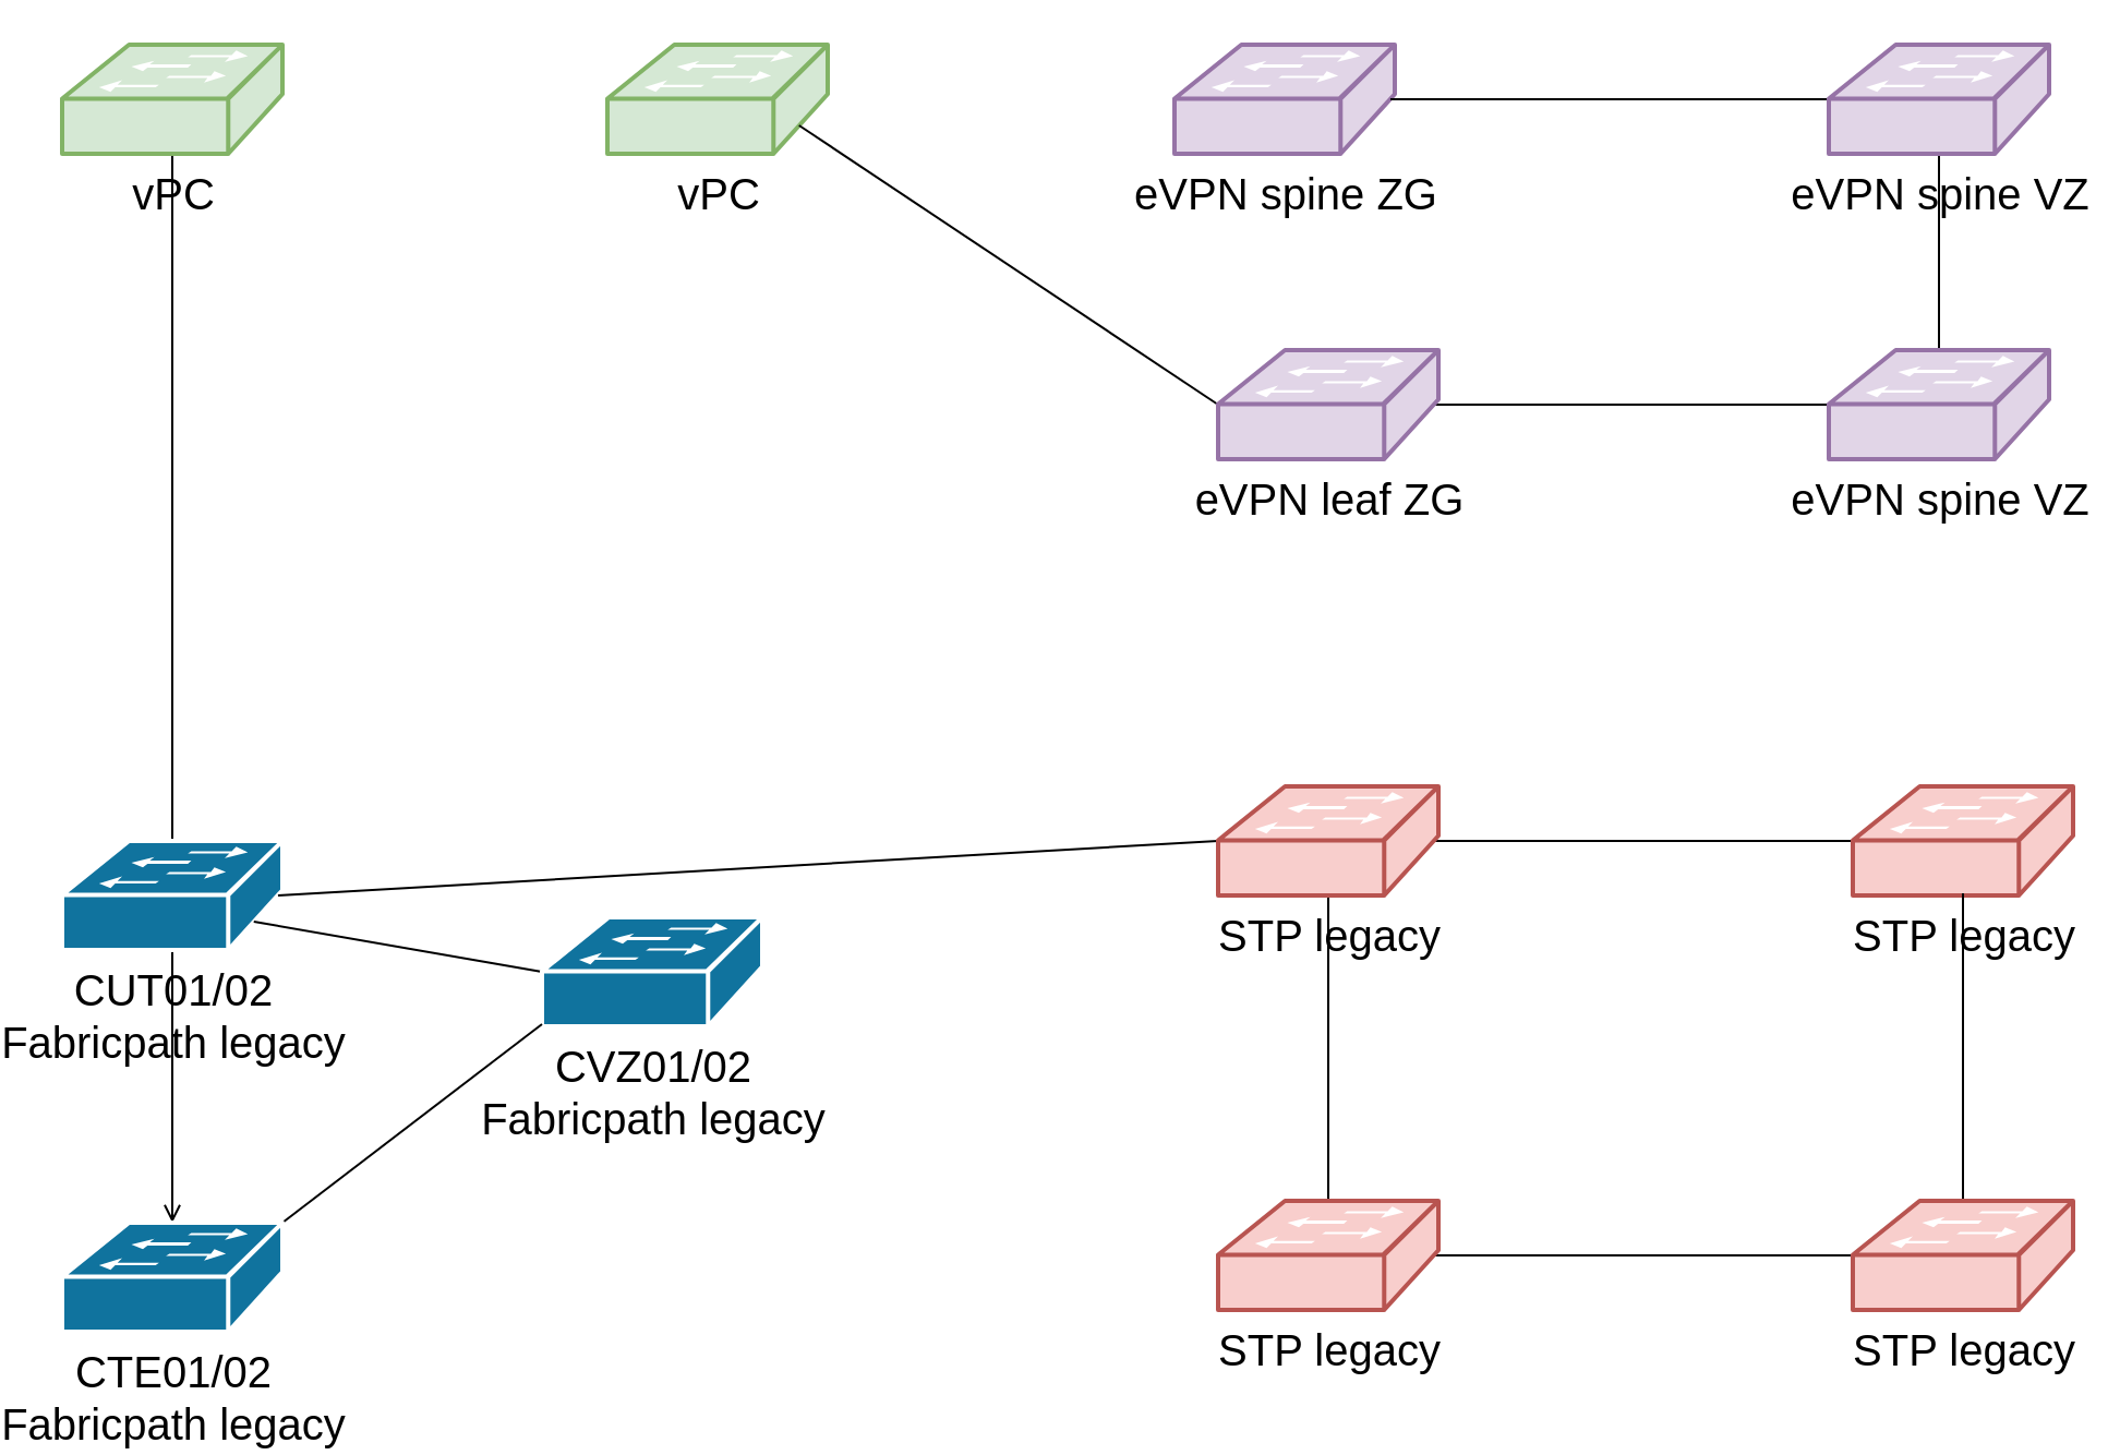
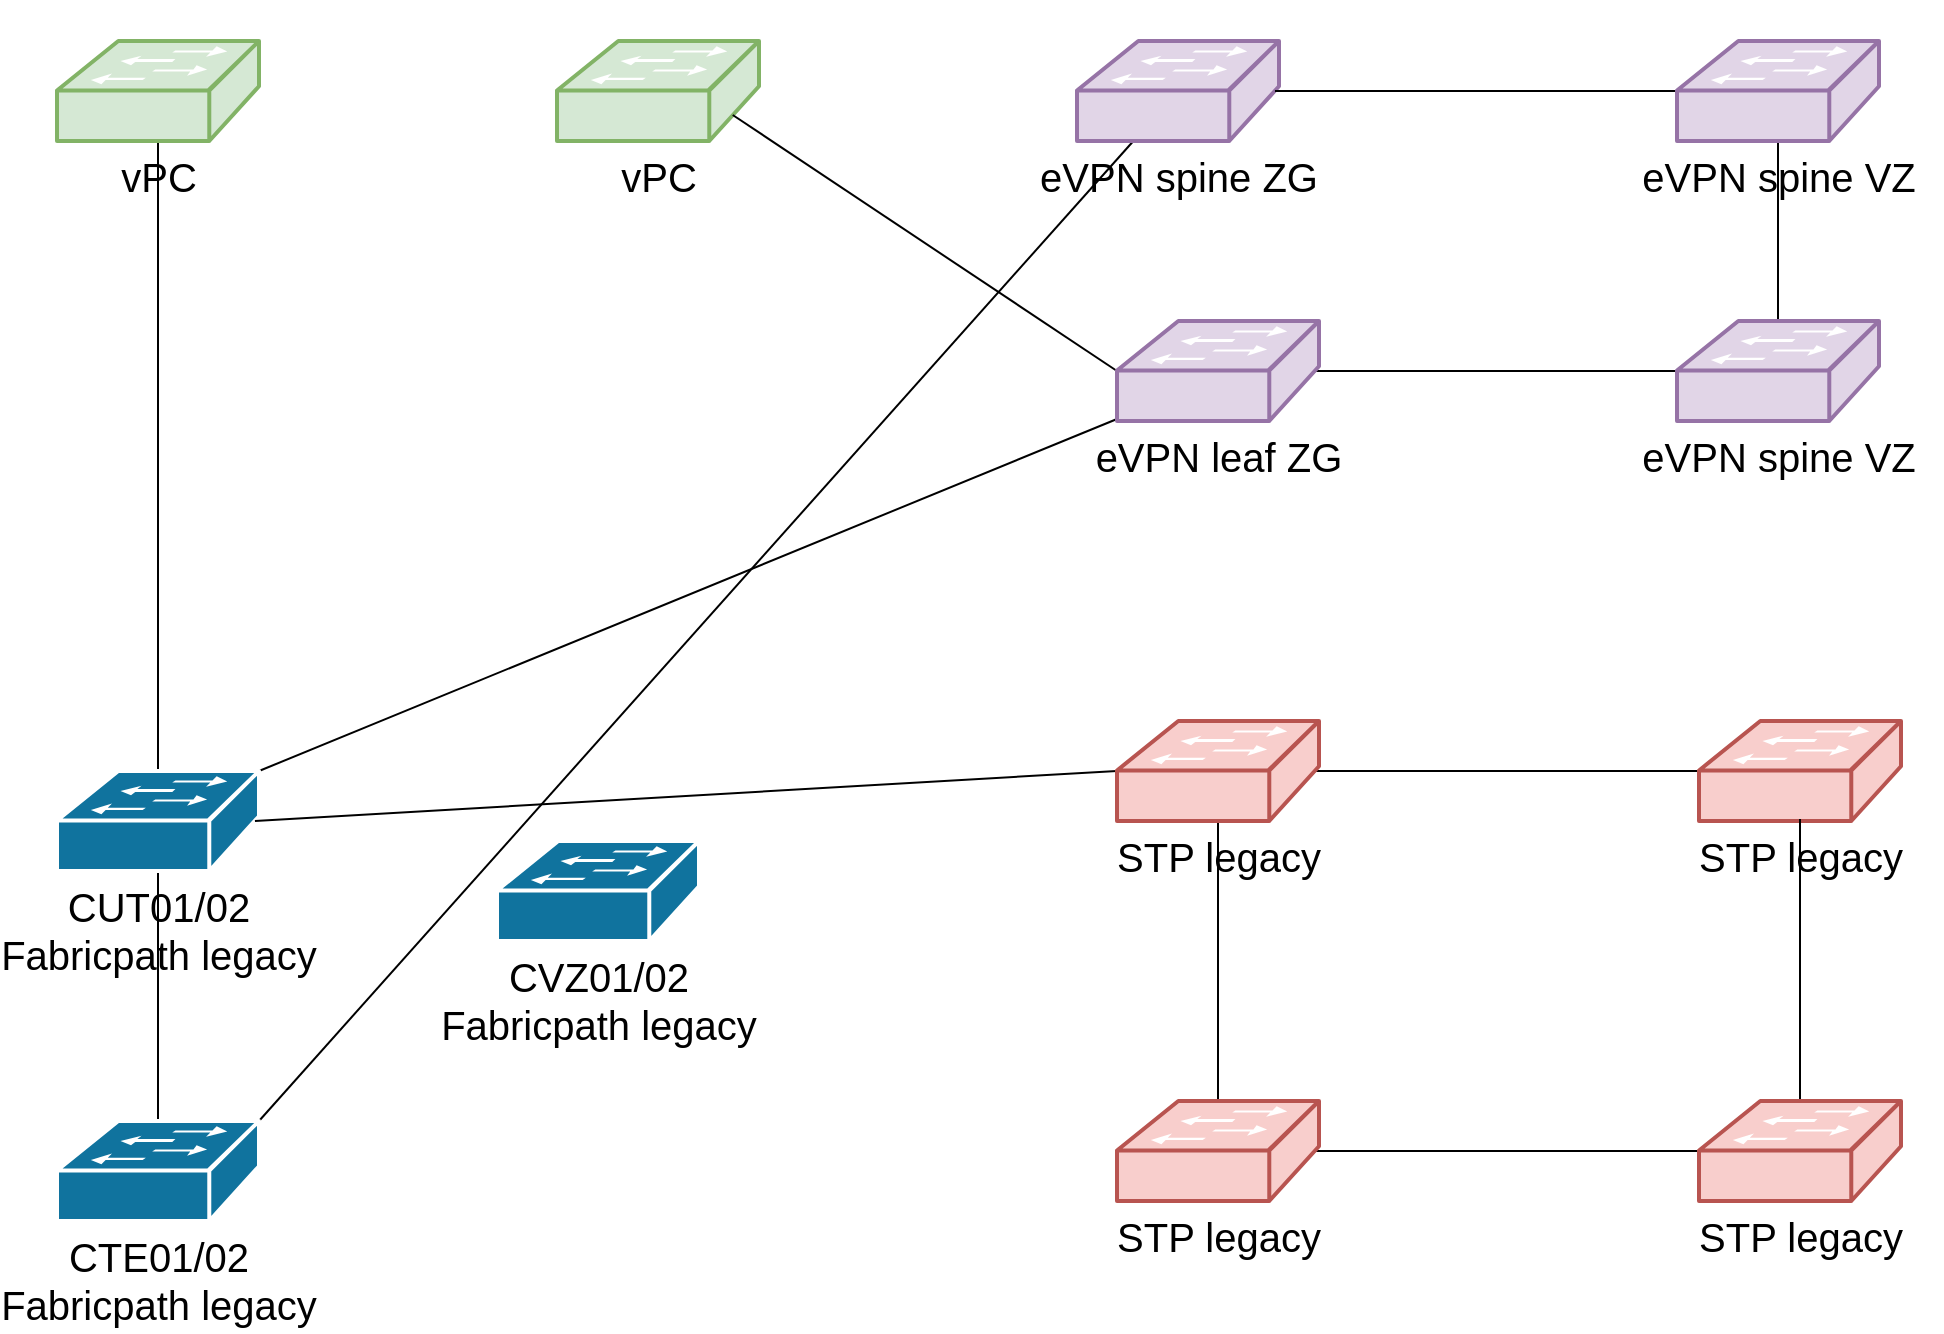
  <mxCell id="0" />
  <mxCell id="1" parent="0" />
- <mxCell id="2" style="rounded=0;orthogonalLoop=1;jettySize=auto;html=1;exitX=0.5;exitY=0.98;exitDx=0;exitDy=0;exitPerimeter=0;entryX=0.5;entryY=0;entryDx=0;entryDy=0;entryPerimeter=0;endArrow=open;endFill=0;" edge="1" parent="1" source="5" target="20"><mxGeometry relative="1" as="geometry" /></mxCell>
+ <mxCell id="2" style="rounded=0;orthogonalLoop=1;jettySize=auto;html=1;exitX=0.5;exitY=0.98;exitDx=0;exitDy=0;exitPerimeter=0;entryX=0.5;entryY=0;entryDx=0;entryDy=0;entryPerimeter=0;endArrow=none;endFill=0;" edge="1" parent="1" source="5" target="20"><mxGeometry relative="1" as="geometry" /></mxCell>
  <mxCell id="3" style="edgeStyle=none;rounded=0;orthogonalLoop=1;jettySize=auto;html=1;exitX=0.5;exitY=0;exitDx=0;exitDy=0;exitPerimeter=0;endArrow=none;endFill=0;" edge="1" parent="1" source="5" target="15"><mxGeometry relative="1" as="geometry" /></mxCell>
+ <mxCell id="4" style="edgeStyle=none;rounded=0;orthogonalLoop=1;jettySize=auto;html=1;exitX=1;exitY=0;exitDx=0;exitDy=0;exitPerimeter=0;entryX=0;entryY=0.98;entryDx=0;entryDy=0;entryPerimeter=0;endArrow=none;endFill=0;" edge="1" parent="1" source="5" target="23"><mxGeometry relative="1" as="geometry" /></mxCell>
  <mxCell id="5" value="CUT01/02&lt;br&gt;Fabricpath legacy" style="shape=mxgraph.cisco.switches.workgroup_switch;html=1;dashed=0;fillColor=#10739E;strokeColor=#ffffff;strokeWidth=2;verticalLabelPosition=bottom;verticalAlign=top;fontFamily=Helvetica;fontSize=20;fontColor=#000000;" vertex="1" parent="1"><mxGeometry x="20" y="385" width="101" height="50" as="geometry" /></mxCell>
  <mxCell id="6" style="edgeStyle=none;rounded=0;orthogonalLoop=1;jettySize=auto;html=1;exitX=0;exitY=0.5;exitDx=0;exitDy=0;exitPerimeter=0;entryX=0.98;entryY=0.5;entryDx=0;entryDy=0;entryPerimeter=0;endArrow=none;endFill=0;" edge="1" parent="1" source="7" target="10"><mxGeometry relative="1" as="geometry" /></mxCell>
  <mxCell id="7" value="STP legacy" style="shape=mxgraph.cisco.switches.workgroup_switch;html=1;dashed=0;fillColor=#f8cecc;strokeColor=#b85450;strokeWidth=2;verticalLabelPosition=bottom;verticalAlign=top;fontFamily=Helvetica;fontSize=20;" vertex="1" parent="1"><mxGeometry x="841" y="360" width="101" height="50" as="geometry" /></mxCell>
  <mxCell id="8" style="edgeStyle=none;rounded=0;orthogonalLoop=1;jettySize=auto;html=1;exitX=0;exitY=0.5;exitDx=0;exitDy=0;exitPerimeter=0;entryX=0.98;entryY=0.5;entryDx=0;entryDy=0;entryPerimeter=0;endArrow=none;endFill=0;" edge="1" parent="1" source="10" target="5"><mxGeometry relative="1" as="geometry" /></mxCell>
  <mxCell id="9" style="edgeStyle=none;rounded=0;orthogonalLoop=1;jettySize=auto;html=1;exitX=0.5;exitY=0.98;exitDx=0;exitDy=0;exitPerimeter=0;entryX=0.5;entryY=0;entryDx=0;entryDy=0;entryPerimeter=0;endArrow=none;endFill=0;" edge="1" parent="1" source="10" target="12"><mxGeometry relative="1" as="geometry" /></mxCell>
  <mxCell id="10" value="STP legacy" style="shape=mxgraph.cisco.switches.workgroup_switch;html=1;dashed=0;fillColor=#f8cecc;strokeColor=#b85450;strokeWidth=2;verticalLabelPosition=bottom;verticalAlign=top;fontFamily=Helvetica;fontSize=20;" vertex="1" parent="1"><mxGeometry x="550" y="360" width="101" height="50" as="geometry" /></mxCell>
  <mxCell id="11" style="edgeStyle=none;rounded=0;orthogonalLoop=1;jettySize=auto;html=1;exitX=0.98;exitY=0.5;exitDx=0;exitDy=0;exitPerimeter=0;entryX=0;entryY=0.5;entryDx=0;entryDy=0;entryPerimeter=0;endArrow=none;endFill=0;" edge="1" parent="1" source="12" target="14"><mxGeometry relative="1" as="geometry" /></mxCell>
  <mxCell id="12" value="STP legacy" style="shape=mxgraph.cisco.switches.workgroup_switch;html=1;dashed=0;fillColor=#f8cecc;strokeColor=#b85450;strokeWidth=2;verticalLabelPosition=bottom;verticalAlign=top;fontFamily=Helvetica;fontSize=20;" vertex="1" parent="1"><mxGeometry x="550" y="550" width="101" height="50" as="geometry" /></mxCell>
  <mxCell id="13" style="edgeStyle=none;rounded=0;orthogonalLoop=1;jettySize=auto;html=1;exitX=0.5;exitY=0;exitDx=0;exitDy=0;exitPerimeter=0;entryX=0.5;entryY=0.98;entryDx=0;entryDy=0;entryPerimeter=0;endArrow=none;endFill=0;" edge="1" parent="1" source="14" target="7"><mxGeometry relative="1" as="geometry" /></mxCell>
  <mxCell id="14" value="STP legacy" style="shape=mxgraph.cisco.switches.workgroup_switch;html=1;dashed=0;fillColor=#f8cecc;strokeColor=#b85450;strokeWidth=2;verticalLabelPosition=bottom;verticalAlign=top;fontFamily=Helvetica;fontSize=20;" vertex="1" parent="1"><mxGeometry x="841" y="550" width="101" height="50" as="geometry" /></mxCell>
  <mxCell id="15" value="vPC" style="shape=mxgraph.cisco.switches.workgroup_switch;html=1;dashed=0;fillColor=#d5e8d4;strokeColor=#82b366;strokeWidth=2;verticalLabelPosition=bottom;verticalAlign=top;fontFamily=Helvetica;fontSize=20;" vertex="1" parent="1"><mxGeometry x="20" y="20" width="101" height="50" as="geometry" /></mxCell>
  <mxCell id="16" value="vPC" style="shape=mxgraph.cisco.switches.workgroup_switch;html=1;dashed=0;fillColor=#d5e8d4;strokeColor=#82b366;strokeWidth=2;verticalLabelPosition=bottom;verticalAlign=top;fontFamily=Helvetica;fontSize=20;" vertex="1" parent="1"><mxGeometry x="270" y="20" width="101" height="50" as="geometry" /></mxCell>
- <mxCell id="17" style="edgeStyle=none;rounded=0;orthogonalLoop=1;jettySize=auto;html=1;exitX=0;exitY=0.5;exitDx=0;exitDy=0;exitPerimeter=0;entryX=0.87;entryY=0.74;entryDx=0;entryDy=0;entryPerimeter=0;endArrow=none;endFill=0;" edge="1" parent="1" source="18" target="5"><mxGeometry relative="1" as="geometry" /></mxCell>
  <mxCell id="18" value="CVZ01/02&lt;br&gt;Fabricpath legacy" style="shape=mxgraph.cisco.switches.workgroup_switch;html=1;dashed=0;fillColor=#10739E;strokeColor=#ffffff;strokeWidth=2;verticalLabelPosition=bottom;verticalAlign=top;fontFamily=Helvetica;fontSize=20;fontColor=#000000;" vertex="1" parent="1"><mxGeometry x="240" y="420" width="101" height="50" as="geometry" /></mxCell>
- <mxCell id="19" style="edgeStyle=none;rounded=0;orthogonalLoop=1;jettySize=auto;html=1;exitX=1;exitY=0;exitDx=0;exitDy=0;exitPerimeter=0;entryX=0;entryY=0.98;entryDx=0;entryDy=0;entryPerimeter=0;endArrow=none;endFill=0;" edge="1" parent="1" source="20" target="18"><mxGeometry relative="1" as="geometry" /></mxCell>
+ <mxCell id="19" style="edgeStyle=none;rounded=0;orthogonalLoop=1;jettySize=auto;html=1;exitX=1;exitY=0;exitDx=0;exitDy=0;exitPerimeter=0;endArrow=none;endFill=0;" edge="1" parent="1" source="20" target="26"><mxGeometry relative="1" as="geometry" /></mxCell>
  <mxCell id="20" value="CTE01/02&lt;br&gt;Fabricpath legacy" style="shape=mxgraph.cisco.switches.workgroup_switch;html=1;dashed=0;fillColor=#10739E;strokeColor=#ffffff;strokeWidth=2;verticalLabelPosition=bottom;verticalAlign=top;fontFamily=Helvetica;fontSize=20;fontColor=#000000;" vertex="1" parent="1"><mxGeometry x="20" y="560" width="101" height="50" as="geometry" /></mxCell>
  <mxCell id="21" style="edgeStyle=none;rounded=0;orthogonalLoop=1;jettySize=auto;html=1;exitX=0.98;exitY=0.5;exitDx=0;exitDy=0;exitPerimeter=0;entryX=0;entryY=0.5;entryDx=0;entryDy=0;entryPerimeter=0;endArrow=none;endFill=0;" edge="1" parent="1" source="23" target="25"><mxGeometry relative="1" as="geometry" /></mxCell>
  <mxCell id="22" style="edgeStyle=none;rounded=0;orthogonalLoop=1;jettySize=auto;html=1;exitX=0;exitY=0.5;exitDx=0;exitDy=0;exitPerimeter=0;entryX=0.87;entryY=0.74;entryDx=0;entryDy=0;entryPerimeter=0;endArrow=none;endFill=0;" edge="1" parent="1" source="23" target="16"><mxGeometry relative="1" as="geometry" /></mxCell>
  <mxCell id="23" value="eVPN leaf ZG" style="shape=mxgraph.cisco.switches.workgroup_switch;html=1;dashed=0;fillColor=#e1d5e7;strokeColor=#9673a6;strokeWidth=2;verticalLabelPosition=bottom;verticalAlign=top;fontFamily=Helvetica;fontSize=20;" vertex="1" parent="1"><mxGeometry x="550" y="160" width="101" height="50" as="geometry" /></mxCell>
  <mxCell id="24" style="edgeStyle=none;rounded=0;orthogonalLoop=1;jettySize=auto;html=1;exitX=0.5;exitY=0;exitDx=0;exitDy=0;exitPerimeter=0;entryX=0.5;entryY=0.98;entryDx=0;entryDy=0;entryPerimeter=0;endArrow=none;endFill=0;" edge="1" parent="1" source="25" target="28"><mxGeometry relative="1" as="geometry" /></mxCell>
  <mxCell id="25" value="eVPN spine VZ" style="shape=mxgraph.cisco.switches.workgroup_switch;html=1;dashed=0;fillColor=#e1d5e7;strokeColor=#9673a6;strokeWidth=2;verticalLabelPosition=bottom;verticalAlign=top;fontFamily=Helvetica;fontSize=20;" vertex="1" parent="1"><mxGeometry x="830" y="160" width="101" height="50" as="geometry" /></mxCell>
  <mxCell id="26" value="eVPN spine ZG" style="shape=mxgraph.cisco.switches.workgroup_switch;html=1;dashed=0;fillColor=#e1d5e7;strokeColor=#9673a6;strokeWidth=2;verticalLabelPosition=bottom;verticalAlign=top;fontFamily=Helvetica;fontSize=20;" vertex="1" parent="1"><mxGeometry x="530" y="20" width="101" height="50" as="geometry" /></mxCell>
  <mxCell id="27" style="edgeStyle=none;rounded=0;orthogonalLoop=1;jettySize=auto;html=1;exitX=0;exitY=0.5;exitDx=0;exitDy=0;exitPerimeter=0;entryX=0.98;entryY=0.5;entryDx=0;entryDy=0;entryPerimeter=0;endArrow=none;endFill=0;" edge="1" parent="1" source="28" target="26"><mxGeometry relative="1" as="geometry" /></mxCell>
  <mxCell id="28" value="eVPN spine VZ" style="shape=mxgraph.cisco.switches.workgroup_switch;html=1;dashed=0;fillColor=#e1d5e7;strokeColor=#9673a6;strokeWidth=2;verticalLabelPosition=bottom;verticalAlign=top;fontFamily=Helvetica;fontSize=20;" vertex="1" parent="1"><mxGeometry x="830" y="20" width="101" height="50" as="geometry" /></mxCell>
